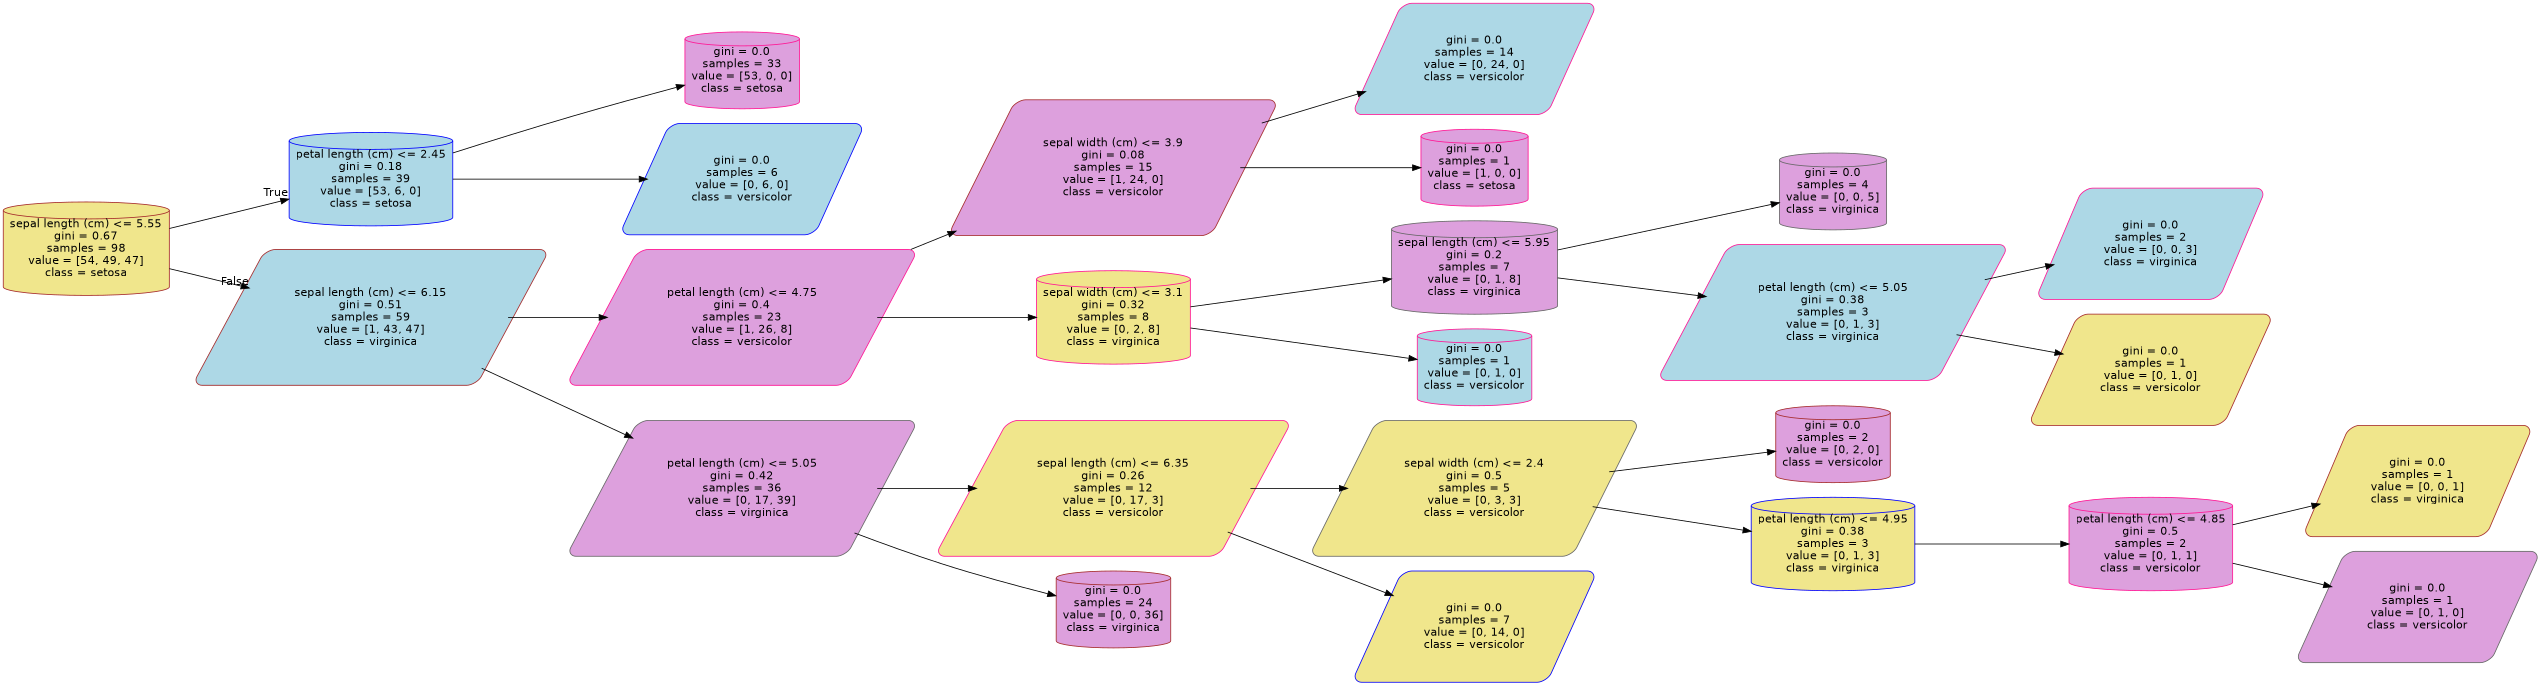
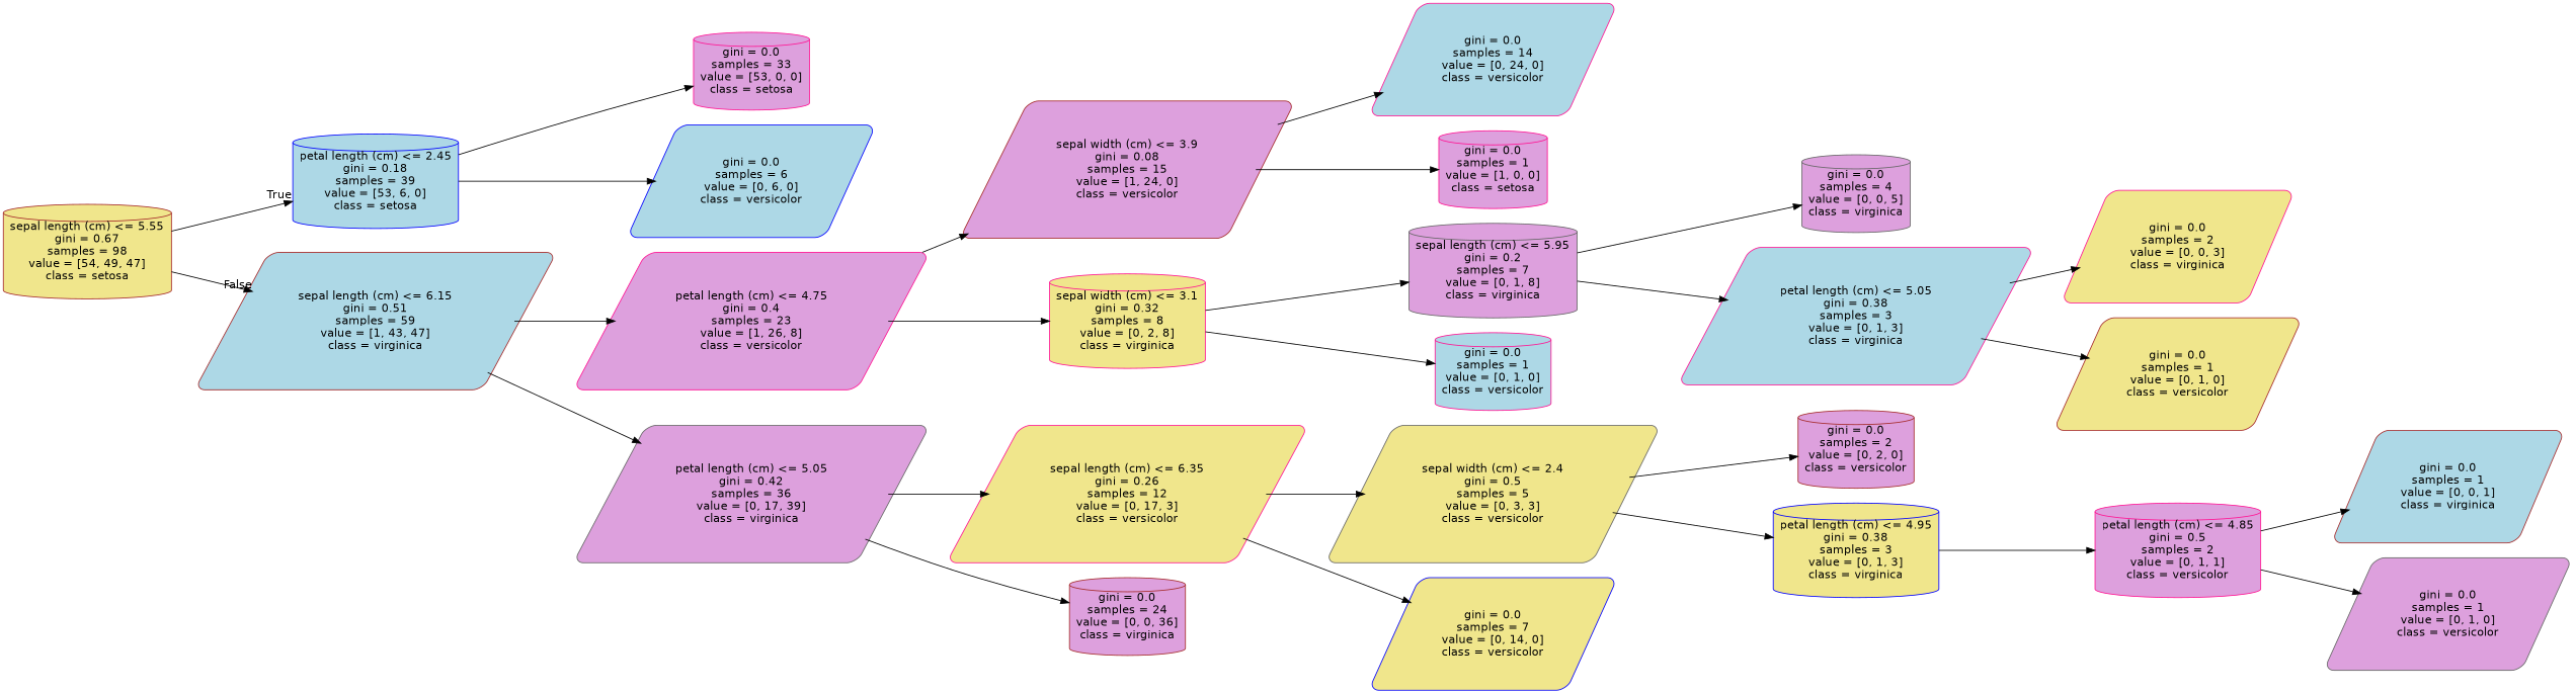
  digraph {
    rankdir=LR
    node [color=deeppink fillcolor=plum fontname=helvetica shape=parallelogram style="filled, rounded"]
    edge [fontname=helvetica]
    n1 [color=brown fillcolor=khaki label="sepal length (cm) <= 5.55\ngini = 0.67\nsamples = 98\nvalue = [54, 49, 47]\nclass = setosa" shape=cylinder]
    n2 [color=blue fillcolor=lightblue label="petal length (cm) <= 2.45\ngini = 0.18\nsamples = 39\nvalue = [53, 6, 0]\nclass = setosa" shape=cylinder]
    n3 [color=brown fillcolor=lightblue label="sepal length (cm) <= 6.15\ngini = 0.51\nsamples = 59\nvalue = [1, 43, 47]\nclass = virginica"]
    n4 [label="gini = 0.0\nsamples = 33\nvalue = [53, 0, 0]\nclass = setosa" shape=cylinder]
    n5 [color=blue fillcolor=lightblue label="gini = 0.0\nsamples = 6\nvalue = [0, 6, 0]\nclass = versicolor"]
    n6 [label="petal length (cm) <= 4.75\ngini = 0.4\nsamples = 23\nvalue = [1, 26, 8]\nclass = versicolor"]
    n7 [color=gray40 label="petal length (cm) <= 5.05\ngini = 0.42\nsamples = 36\nvalue = [0, 17, 39]\nclass = virginica"]
    n8 [color=brown label="sepal width (cm) <= 3.9\ngini = 0.08\nsamples = 15\nvalue = [1, 24, 0]\nclass = versicolor"]
    n9 [fillcolor=khaki label="sepal width (cm) <= 3.1\ngini = 0.32\nsamples = 8\nvalue = [0, 2, 8]\nclass = virginica" shape=cylinder]
    n10 [fillcolor=khaki label="sepal length (cm) <= 6.35\ngini = 0.26\nsamples = 12\nvalue = [0, 17, 3]\nclass = versicolor"]
    n11 [color=brown label="gini = 0.0\nsamples = 24\nvalue = [0, 0, 36]\nclass = virginica" shape=cylinder]
    n12 [fillcolor=lightblue label="gini = 0.0\nsamples = 14\nvalue = [0, 24, 0]\nclass = versicolor"]
    n13 [label="gini = 0.0\nsamples = 1\nvalue = [1, 0, 0]\nclass = setosa" shape=cylinder]
    n14 [color=gray40 label="sepal length (cm) <= 5.95\ngini = 0.2\nsamples = 7\nvalue = [0, 1, 8]\nclass = virginica" shape=cylinder]
    n15 [fillcolor=lightblue label="gini = 0.0\nsamples = 1\nvalue = [0, 1, 0]\nclass = versicolor" shape=cylinder]
    n16 [color=gray40 label="gini = 0.0\nsamples = 4\nvalue = [0, 0, 5]\nclass = virginica" shape=cylinder]
    n17 [fillcolor=lightblue label="petal length (cm) <= 5.05\ngini = 0.38\nsamples = 3\nvalue = [0, 1, 3]\nclass = virginica"]
-   n18 [fillcolor=lightblue label="gini = 0.0\nsamples = 2\nvalue = [0, 0, 3]\nclass = virginica"]
+   n18 [fillcolor=khaki label="gini = 0.0\nsamples = 2\nvalue = [0, 0, 3]\nclass = virginica"]
    n19 [color=brown fillcolor=khaki label="gini = 0.0\nsamples = 1\nvalue = [0, 1, 0]\nclass = versicolor"]
    n20 [color=gray40 fillcolor=khaki label="sepal width (cm) <= 2.4\ngini = 0.5\nsamples = 5\nvalue = [0, 3, 3]\nclass = versicolor"]
    n21 [color=blue fillcolor=khaki label="gini = 0.0\nsamples = 7\nvalue = [0, 14, 0]\nclass = versicolor"]
    n22 [color=brown label="gini = 0.0\nsamples = 2\nvalue = [0, 2, 0]\nclass = versicolor" shape=cylinder]
    n23 [color=blue fillcolor=khaki label="petal length (cm) <= 4.95\ngini = 0.38\nsamples = 3\nvalue = [0, 1, 3]\nclass = virginica" shape=cylinder]
    n24 [label="petal length (cm) <= 4.85\ngini = 0.5\nsamples = 2\nvalue = [0, 1, 1]\nclass = versicolor" shape=cylinder]
-   n25 [color=brown fillcolor=khaki label="gini = 0.0\nsamples = 1\nvalue = [0, 0, 1]\nclass = virginica"]
+   n25 [color=brown fillcolor=lightblue label="gini = 0.0\nsamples = 1\nvalue = [0, 0, 1]\nclass = virginica"]
    n26 [color=gray40 label="gini = 0.0\nsamples = 1\nvalue = [0, 1, 0]\nclass = versicolor"]
    n1 -> n2 [headlabel=True labelangle=45 labeldistance=2.5]
    n1 -> n3 [headlabel=False labelangle=-45 labeldistance=2.5]
    n2 -> n4
    n2 -> n5
    n3 -> n6
    n3 -> n7
    n6 -> n8
    n6 -> n9
    n7 -> n10
    n7 -> n11
    n8 -> n12
    n8 -> n13
    n9 -> n14
    n9 -> n15
    n10 -> n20
    n10 -> n21
    n14 -> n16
    n14 -> n17
    n17 -> n18
    n17 -> n19
    n20 -> n22
    n20 -> n23
    n23 -> n24
    n24 -> n25
    n24 -> n26
  }
